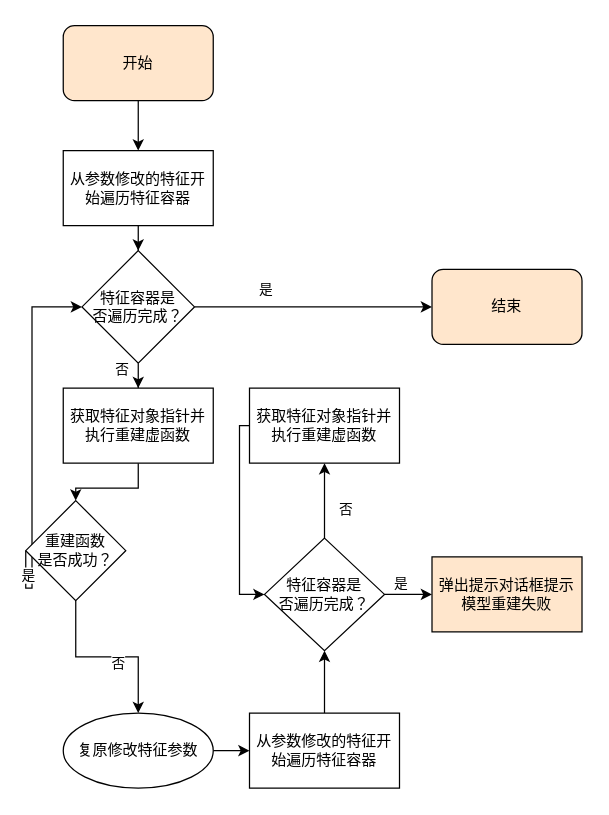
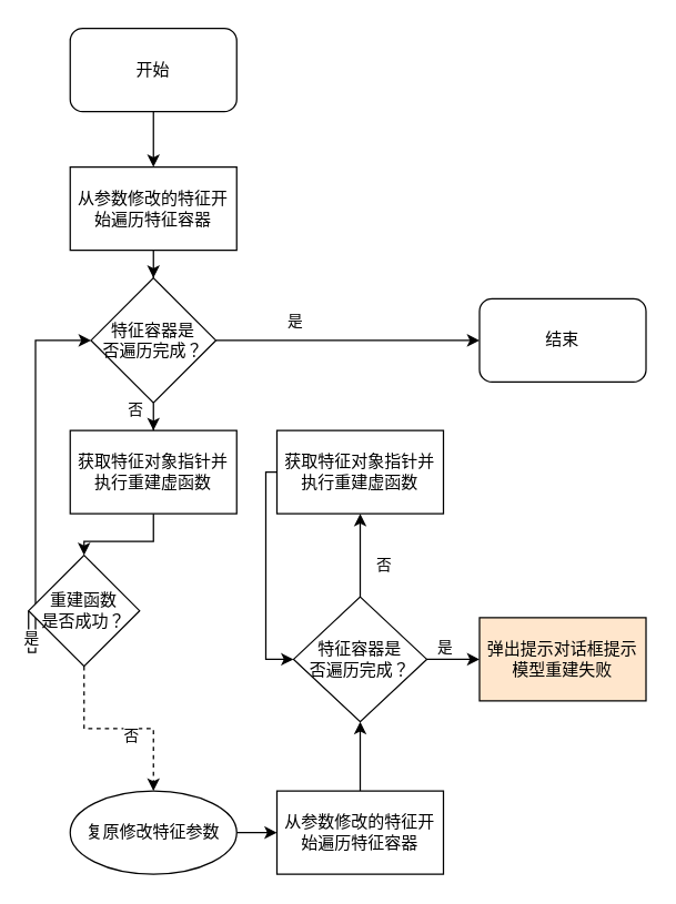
  <mxCell id="0" />
  <mxCell id="1" parent="0" />
  <mxCell id="2" style="edgeStyle=orthogonalEdgeStyle;rounded=0;orthogonalLoop=1;jettySize=auto;html=1;exitX=0.5;exitY=1;exitDx=0;exitDy=0;" edge="1" parent="1" source="3" target="5"><mxGeometry relative="1" as="geometry" /></mxCell>
- <mxCell id="3" value="开始" style="rounded=1;whiteSpace=wrap;html=1;fillColor=#ffe6cc;" vertex="1" parent="1"><mxGeometry x="50" y="20" width="120" height="60" as="geometry" /></mxCell>
+ <mxCell id="3" value="开始" style="rounded=1;whiteSpace=wrap;html=1;" vertex="1" parent="1"><mxGeometry x="50" y="20" width="120" height="60" as="geometry" /></mxCell>
  <mxCell id="4" style="edgeStyle=orthogonalEdgeStyle;rounded=0;orthogonalLoop=1;jettySize=auto;html=1;entryX=0.5;entryY=0;entryDx=0;entryDy=0;" edge="1" parent="1" source="5" target="10"><mxGeometry relative="1" as="geometry" /></mxCell>
  <mxCell id="5" value="从参数修改的特征开始遍历特征容器" style="rounded=0;whiteSpace=wrap;html=1;" vertex="1" parent="1"><mxGeometry x="50" y="120" width="120" height="60" as="geometry" /></mxCell>
  <mxCell id="6" style="edgeStyle=orthogonalEdgeStyle;rounded=0;orthogonalLoop=1;jettySize=auto;html=1;entryX=0.5;entryY=0;entryDx=0;entryDy=0;" edge="1" parent="1" source="10" target="12"><mxGeometry relative="1" as="geometry" /></mxCell>
  <mxCell id="7" value="否" style="edgeLabel;html=1;align=center;verticalAlign=middle;resizable=0;points=[];" vertex="1" connectable="0" parent="6"><mxGeometry x="0.216" y="-3" relative="1" as="geometry"><mxPoint x="-17" as="offset" /></mxGeometry></mxCell>
  <mxCell id="8" style="edgeStyle=orthogonalEdgeStyle;rounded=0;orthogonalLoop=1;jettySize=auto;html=1;entryX=0;entryY=0.5;entryDx=0;entryDy=0;" edge="1" parent="1" source="10" target="27"><mxGeometry relative="1" as="geometry" /></mxCell>
  <mxCell id="9" value="是" style="edgeLabel;html=1;align=center;verticalAlign=middle;resizable=0;points=[];" vertex="1" connectable="0" parent="8"><mxGeometry x="-0.314" y="3" relative="1" as="geometry"><mxPoint x="-9" y="-12" as="offset" /></mxGeometry></mxCell>
  <mxCell id="10" value="特征容器是&lt;br&gt;否遍历完成？" style="rhombus;whiteSpace=wrap;html=1;" vertex="1" parent="1"><mxGeometry x="65" y="200" width="90" height="90" as="geometry" /></mxCell>
  <mxCell id="11" style="edgeStyle=orthogonalEdgeStyle;rounded=0;orthogonalLoop=1;jettySize=auto;html=1;entryX=0.5;entryY=0;entryDx=0;entryDy=0;" edge="1" parent="1" source="12" target="17"><mxGeometry relative="1" as="geometry" /></mxCell>
  <mxCell id="12" value="获取特征对象指针并执行重建虚函数" style="rounded=0;whiteSpace=wrap;html=1;" vertex="1" parent="1"><mxGeometry x="50" y="310" width="120" height="60" as="geometry" /></mxCell>
- <mxCell id="13" style="edgeStyle=orthogonalEdgeStyle;rounded=0;orthogonalLoop=1;jettySize=auto;html=1;entryX=0.5;entryY=0;entryDx=0;entryDy=0;" edge="1" parent="1" source="17" target="19"><mxGeometry relative="1" as="geometry" /></mxCell>
+ <mxCell id="13" style="edgeStyle=orthogonalEdgeStyle;rounded=0;orthogonalLoop=1;jettySize=auto;html=1;entryX=0.5;entryY=0;entryDx=0;entryDy=0;dashed=1;" edge="1" parent="1" source="17" target="19"><mxGeometry relative="1" as="geometry" /></mxCell>
  <mxCell id="14" value="否" style="edgeLabel;html=1;align=center;verticalAlign=middle;resizable=0;points=[];" vertex="1" connectable="0" parent="13"><mxGeometry x="0.345" y="-4" relative="1" as="geometry"><mxPoint x="-16" as="offset" /></mxGeometry></mxCell>
  <mxCell id="15" style="edgeStyle=orthogonalEdgeStyle;rounded=0;orthogonalLoop=1;jettySize=auto;html=1;entryX=0;entryY=0.5;entryDx=0;entryDy=0;exitX=0;exitY=0.5;exitDx=0;exitDy=0;" edge="1" parent="1" source="17" target="10"><mxGeometry relative="1" as="geometry"><mxPoint x="50" y="470" as="sourcePoint" /><mxPoint x="45" y="245" as="targetPoint" /><Array as="points"><mxPoint x="25" y="470" /><mxPoint x="25" y="245" /></Array></mxGeometry></mxCell>
  <mxCell id="16" value="是" style="edgeLabel;html=1;align=center;verticalAlign=middle;resizable=0;points=[];" vertex="1" connectable="0" parent="15"><mxGeometry x="-0.818" y="-2" relative="1" as="geometry"><mxPoint x="3" y="-8" as="offset" /></mxGeometry></mxCell>
  <mxCell id="17" value="重建函数&lt;br&gt;是否成功？" style="rhombus;whiteSpace=wrap;html=1;" vertex="1" parent="1"><mxGeometry x="20" y="400" width="80" height="80" as="geometry" /></mxCell>
  <mxCell id="18" style="edgeStyle=orthogonalEdgeStyle;rounded=0;orthogonalLoop=1;jettySize=auto;html=1;entryX=0;entryY=0.5;entryDx=0;entryDy=0;" edge="1" parent="1" source="19" target="29"><mxGeometry relative="1" as="geometry" /></mxCell>
  <mxCell id="19" value="复原修改特征参数" style="ellipse;whiteSpace=wrap;html=1;" vertex="1" parent="1"><mxGeometry x="50" y="570" width="120" height="60" as="geometry" /></mxCell>
  <mxCell id="20" style="edgeStyle=orthogonalEdgeStyle;rounded=0;orthogonalLoop=1;jettySize=auto;html=1;entryX=0.5;entryY=1;entryDx=0;entryDy=0;" edge="1" parent="1" source="24" target="26"><mxGeometry relative="1" as="geometry" /></mxCell>
  <mxCell id="21" value="否" style="edgeLabel;html=1;align=center;verticalAlign=middle;resizable=0;points=[];" vertex="1" connectable="0" parent="20"><mxGeometry x="-0.2" y="2" relative="1" as="geometry"><mxPoint x="18" as="offset" /></mxGeometry></mxCell>
  <mxCell id="22" style="edgeStyle=orthogonalEdgeStyle;rounded=0;orthogonalLoop=1;jettySize=auto;html=1;entryX=0;entryY=0.5;entryDx=0;entryDy=0;" edge="1" parent="1" source="24" target="30"><mxGeometry relative="1" as="geometry"><mxPoint x="335" y="500" as="targetPoint" /></mxGeometry></mxCell>
  <mxCell id="23" value="是" style="edgeLabel;html=1;align=center;verticalAlign=middle;resizable=0;points=[];" vertex="1" connectable="0" parent="22"><mxGeometry x="-0.343" y="-1" relative="1" as="geometry"><mxPoint x="-2" y="-11" as="offset" /></mxGeometry></mxCell>
  <mxCell id="24" value="特征容器是&lt;br style=&quot;border-color: var(--border-color);&quot;&gt;否遍历完成？" style="rhombus;whiteSpace=wrap;html=1;" vertex="1" parent="1"><mxGeometry x="211" y="430" width="96" height="90" as="geometry" /></mxCell>
  <mxCell id="25" style="edgeStyle=orthogonalEdgeStyle;rounded=0;orthogonalLoop=1;jettySize=auto;html=1;entryX=0;entryY=0.5;entryDx=0;entryDy=0;" edge="1" parent="1" source="26" target="24"><mxGeometry relative="1" as="geometry"><Array as="points"><mxPoint x="191" y="340" /><mxPoint x="191" y="475" /></Array></mxGeometry></mxCell>
  <mxCell id="26" value="获取特征对象指针并执行重建虚函数" style="rounded=0;whiteSpace=wrap;html=1;" vertex="1" parent="1"><mxGeometry x="199" y="310" width="120" height="60" as="geometry" /></mxCell>
- <mxCell id="27" value="结束" style="rounded=1;whiteSpace=wrap;html=1;fillColor=#ffe6cc;" vertex="1" parent="1"><mxGeometry x="345" y="215" width="120" height="60" as="geometry" /></mxCell>
+ <mxCell id="27" value="结束" style="rounded=1;whiteSpace=wrap;html=1;" vertex="1" parent="1"><mxGeometry x="345" y="215" width="120" height="60" as="geometry" /></mxCell>
  <mxCell id="28" style="edgeStyle=orthogonalEdgeStyle;rounded=0;orthogonalLoop=1;jettySize=auto;html=1;" edge="1" parent="1" source="29" target="24"><mxGeometry relative="1" as="geometry" /></mxCell>
  <mxCell id="29" value="从参数修改的特征开始遍历特征容器" style="rounded=0;whiteSpace=wrap;html=1;" vertex="1" parent="1"><mxGeometry x="199" y="570" width="120" height="60" as="geometry" /></mxCell>
  <mxCell id="30" value="弹出提示对话框提示模型重建失败" style="rounded=0;whiteSpace=wrap;html=1;fillColor=#ffe6cc;" vertex="1" parent="1"><mxGeometry x="345" y="445" width="120" height="60" as="geometry" /></mxCell>
